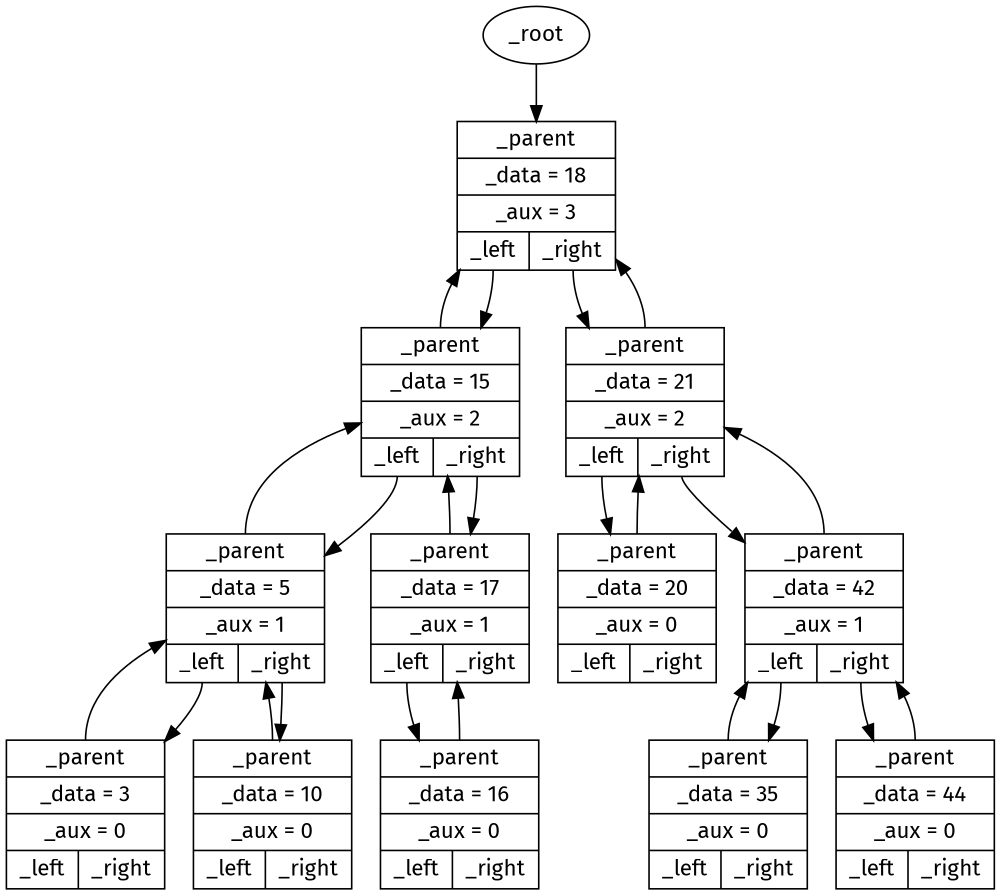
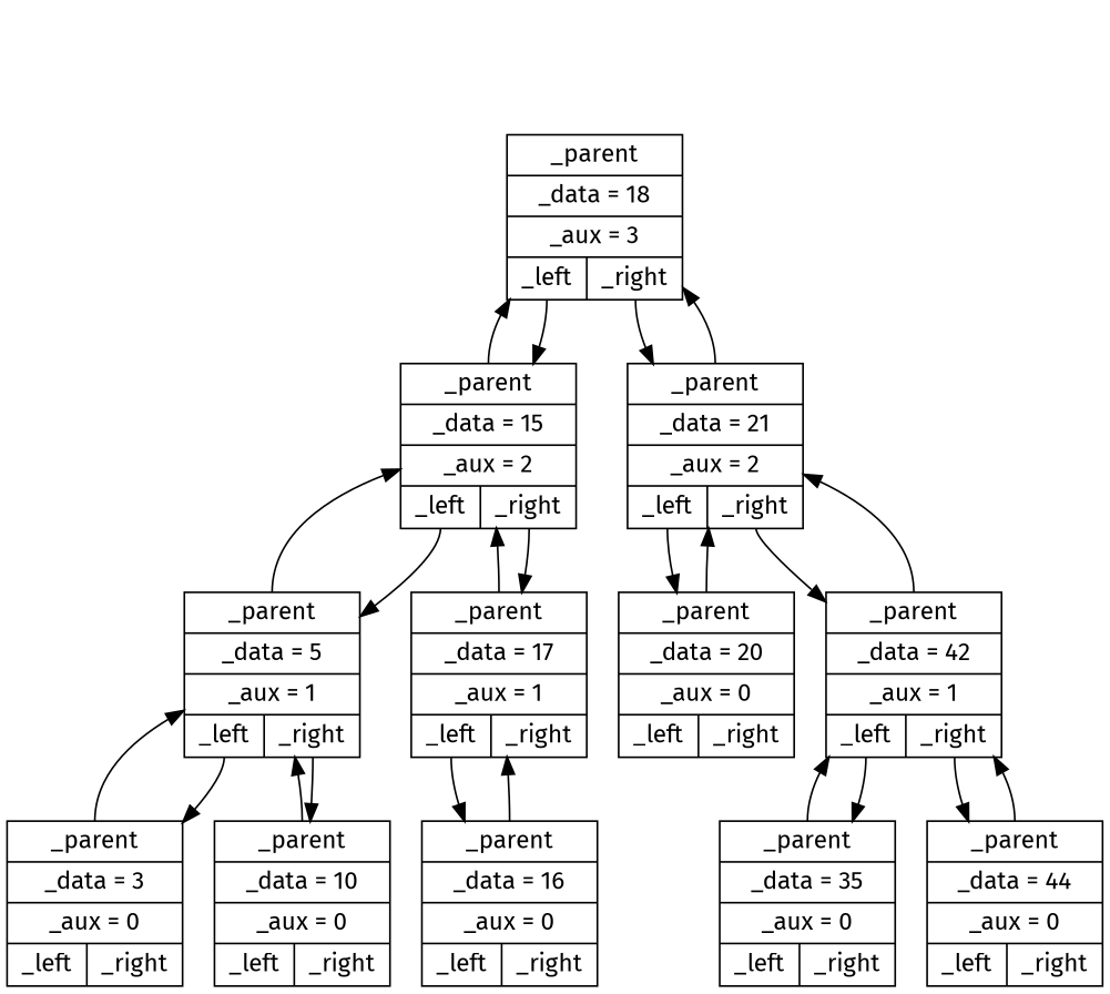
  digraph {
    fontname="Fira Sans"
    node [fontname="Fira Sans" shape=record]
    edge [fontname="Fira Sans" tailport="parent:n"]
-   n1 [label=_root shape=""]
    n2 [label="{<parent> _parent | _data = 18 | _aux = 3 | { <left> _left | <right> _right } }"]
    n3 [label="{<parent> _parent | _data = 15 | _aux = 2 | { <left> _left | <right> _right } }"]
    n4 [label="{<parent> _parent | _data = 21 | _aux = 2 | { <left> _left | <right> _right } }"]
    n5 [label="{<parent> _parent | _data = 10 | _aux = 0 | { <left> _left | <right> _right } }"]
    n6 [label="{<parent> _parent | _data = 5 | _aux = 1 | { <left> _left | <right> _right } }"]
    n7 [label="{<parent> _parent | _data = 3 | _aux = 0 | { <left> _left | <right> _right } }"]
    n8 [label="{<parent> _parent | _data = 17 | _aux = 1 | { <left> _left | <right> _right } }"]
    n9 [label="{<parent> _parent | _data = 42 | _aux = 1 | { <left> _left | <right> _right } }"]
    n10 [label="{<parent> _parent | _data = 20 | _aux = 0 | { <left> _left | <right> _right } }"]
    n11 [label="{<parent> _parent | _data = 35 | _aux = 0 | { <left> _left | <right> _right } }"]
    n12 [label="{<parent> _parent | _data = 44 | _aux = 0 | { <left> _left | <right> _right } }"]
    n13 [label="{<parent> _parent | _data = 16 | _aux = 0 | { <left> _left | <right> _right } }"]
-   n1 -> n2 [tailport=""]
    n2 -> n3 [tailport="left:s"]
    n2 -> n4 [tailport="right:s"]
    n3 -> n2
    n3 -> n6 [tailport="left:s"]
    n3 -> n8 [tailport="right:s"]
    n4 -> n2
    n4 -> n9 [tailport="right:s"]
    n4 -> n10 [tailport="left:s"]
    n5 -> n6
    n6 -> n3
    n6 -> n5 [tailport="right:s"]
    n6 -> n7 [tailport="left:s"]
    n7 -> n6
    n8 -> n3
    n8 -> n13 [tailport="left:s"]
    n9 -> n4
    n9 -> n11 [tailport="left:s"]
    n9 -> n12 [tailport="right:s"]
    n10 -> n4
    n11 -> n9
    n12 -> n9
    n13 -> n8
  }
